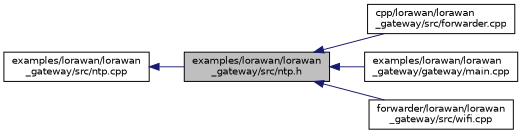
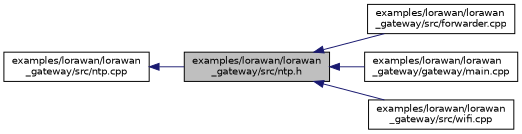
  digraph {
    rankdir=LR
    node [color=black fillcolor=white fontname=Helvetica fontsize=10 shape=record style=filled]
    edge [color=midnightblue dir=back fontname=Helvetica fontsize=10 labelfontname=Helvetica labelfontsize=10 style=solid]
    n1 [fillcolor=grey75 fontcolor=black height=0.2 label="examples/lorawan/lorawan\l_gateway/src/ntp.h" width=0.4]
-   n2 [height=0.2 label="cpp/lorawan/lorawan\l_gateway/src/forwarder.cpp" width=0.4]
+   n2 [height=0.2 label="examples/lorawan/lorawan\l_gateway/src/forwarder.cpp" width=0.4]
    n3 [height=0.2 label="examples/lorawan/lorawan\l_gateway/gateway/main.cpp" width=0.4]
-   n4 [height=0.2 label="forwarder/lorawan/lorawan\l_gateway/src/wifi.cpp" width=0.4]
+   n4 [height=0.2 label="examples/lorawan/lorawan\l_gateway/src/wifi.cpp" width=0.4]
    n5 [height=0.2 label="examples/lorawan/lorawan\l_gateway/src/ntp.cpp" width=0.4]
    n1 -> n2
    n1 -> n3
    n1 -> n4
    n5 -> n1
  }
